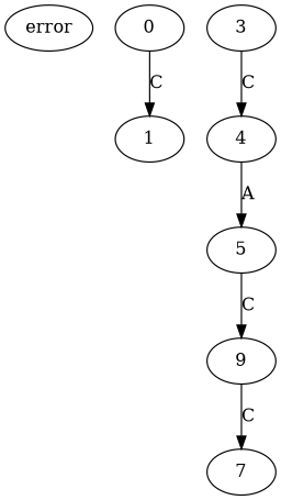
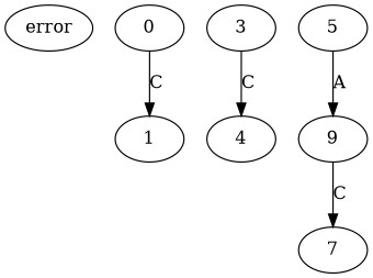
  digraph {
    n1 [label=error]
    n2 [label=0]
    n3 [label=1]
    n4 [label=3]
    n5 [label=4]
    n6 [label=5]
    n7 [label=9]
    n8 [label=7]
    n2 -> n3 [label=C]
    n4 -> n5 [label=C]
-   n5 -> n6 [label=A]
-   n6 -> n7 [label=C]
+   n6 -> n7 [label=A]
    n7 -> n8 [label=C]
  }
